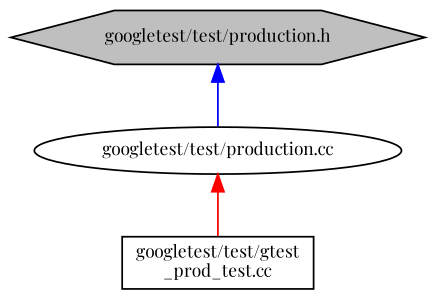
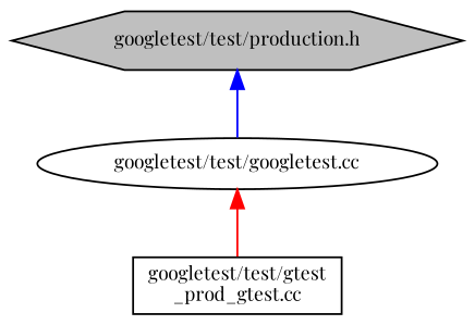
  digraph {
    fontname="Playfair Display"
    node [color=black fillcolor=white fontname="Playfair Display" fontsize=10 style=filled]
    edge [dir=back fontname="Playfair Display" fontsize=10 labelfontname=Helvetica labelfontsize=10 style=solid]
    n1 [fillcolor=grey75 fontcolor=black height=0.2 label="googletest/test/production.h" shape=hexagon width=0.4]
-   n2 [height=0.2 label="googletest/test/production.cc" shape=ellipse width=0.4]
-   n3 [height=0.2 label="googletest/test/gtest\l_prod_test.cc" shape=box width=0.4]
+   n2 [height=0.2 label="googletest/test/googletest.cc" shape=ellipse width=0.4]
+   n3 [height=0.2 label="googletest/test/gtest\l_prod_gtest.cc" shape=box width=0.4]
    n1 -> n2 [color=blue]
    n2 -> n3 [color=red]
  }
